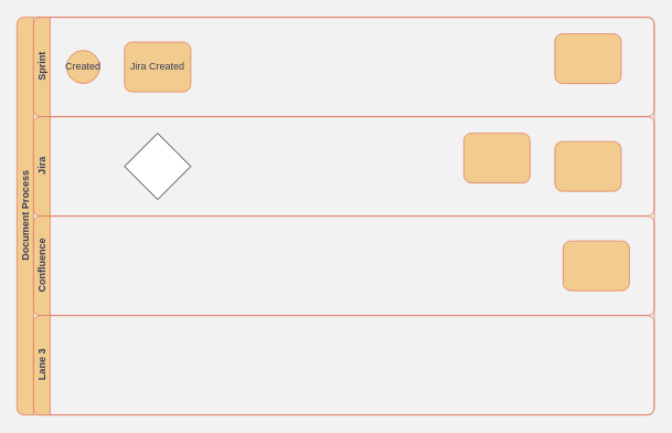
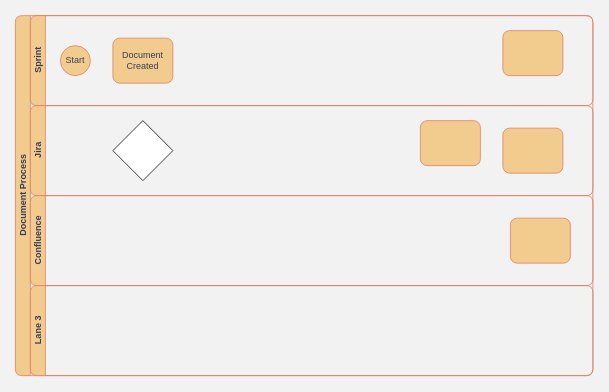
  <mxCell id="0" />
  <mxCell id="1" parent="0" />
  <mxCell id="2" value="Document Process" style="swimlane;html=1;childLayout=stackLayout;resizeParent=1;resizeParentMax=0;horizontal=0;startSize=20;horizontalStack=0;labelBackgroundColor=none;fillColor=#F2CC8F;strokeColor=#E07A5F;fontColor=#393C56;rounded=1;" parent="1" vertex="1"><mxGeometry x="20" y="20" width="770" height="480" as="geometry" /></mxCell>
  <mxCell id="3" value="Sprint" style="swimlane;html=1;startSize=20;horizontal=0;labelBackgroundColor=none;fillColor=#F2CC8F;strokeColor=#E07A5F;fontColor=#393C56;rounded=1;" parent="2" vertex="1"><mxGeometry x="20" width="750" height="120" as="geometry" /></mxCell>
- <mxCell id="4" value="Created" style="ellipse;whiteSpace=wrap;html=1;labelBackgroundColor=none;fillColor=#F2CC8F;strokeColor=#E07A5F;fontColor=#393C56;rounded=1;" parent="3" vertex="1"><mxGeometry x="40" y="40" width="40" height="40" as="geometry" /></mxCell>
- <mxCell id="5" value="Jira Created" style="rounded=1;whiteSpace=wrap;html=1;fontFamily=Helvetica;fontSize=12;fontColor=#393C56;align=center;labelBackgroundColor=none;fillColor=#F2CC8F;strokeColor=#E07A5F;" parent="3" vertex="1"><mxGeometry x="110" y="30" width="80" height="60" as="geometry" /></mxCell>
+ <mxCell id="4" value="Start" style="ellipse;whiteSpace=wrap;html=1;labelBackgroundColor=none;fillColor=#F2CC8F;strokeColor=#E07A5F;fontColor=#393C56;rounded=1;" parent="3" vertex="1"><mxGeometry x="40" y="40" width="40" height="40" as="geometry" /></mxCell>
+ <mxCell id="5" value="Document Created" style="rounded=1;whiteSpace=wrap;html=1;fontFamily=Helvetica;fontSize=12;fontColor=#393C56;align=center;labelBackgroundColor=none;fillColor=#F2CC8F;strokeColor=#E07A5F;" parent="3" vertex="1"><mxGeometry x="110" y="30" width="80" height="60" as="geometry" /></mxCell>
  <mxCell id="6" value="" style="rounded=1;whiteSpace=wrap;html=1;fontFamily=Helvetica;fontSize=12;fontColor=#393C56;align=center;labelBackgroundColor=none;fillColor=#F2CC8F;strokeColor=#E07A5F;" parent="3" vertex="1"><mxGeometry x="630" y="20" width="80" height="60" as="geometry" /></mxCell>
  <mxCell id="7" value="Jira" style="swimlane;html=1;startSize=20;horizontal=0;labelBackgroundColor=none;fillColor=#F2CC8F;strokeColor=#E07A5F;fontColor=#393C56;rounded=1;" vertex="1" parent="2"><mxGeometry x="20" y="120" width="750" height="120" as="geometry" /></mxCell>
  <mxCell id="8" value="" style="rounded=1;whiteSpace=wrap;html=1;fontFamily=Helvetica;fontSize=12;fontColor=#393C56;align=center;labelBackgroundColor=none;fillColor=#F2CC8F;strokeColor=#E07A5F;" vertex="1" parent="7"><mxGeometry x="630" y="30" width="80" height="60" as="geometry" /></mxCell>
  <mxCell id="9" value="" style="rounded=1;whiteSpace=wrap;html=1;fontFamily=Helvetica;fontSize=12;fontColor=#393C56;align=center;labelBackgroundColor=none;fillColor=#F2CC8F;strokeColor=#E07A5F;" parent="7" vertex="1"><mxGeometry x="520" y="20" width="80" height="60" as="geometry" /></mxCell>
  <mxCell id="10" value="" style="rhombus;whiteSpace=wrap;html=1;" vertex="1" parent="7"><mxGeometry x="110" y="20" width="80" height="80" as="geometry" /></mxCell>
  <mxCell id="11" value="Confluence" style="swimlane;html=1;startSize=20;horizontal=0;labelBackgroundColor=none;fillColor=#F2CC8F;strokeColor=#E07A5F;fontColor=#393C56;rounded=1;" parent="2" vertex="1"><mxGeometry x="20" y="240" width="750" height="120" as="geometry" /></mxCell>
  <mxCell id="12" value="" style="rounded=1;whiteSpace=wrap;html=1;fontFamily=Helvetica;fontSize=12;fontColor=#393C56;align=center;labelBackgroundColor=none;fillColor=#F2CC8F;strokeColor=#E07A5F;" parent="11" vertex="1"><mxGeometry x="640" y="30" width="80" height="60" as="geometry" /></mxCell>
  <mxCell id="13" value="Lane 3" style="swimlane;html=1;startSize=20;horizontal=0;labelBackgroundColor=none;fillColor=#F2CC8F;strokeColor=#E07A5F;fontColor=#393C56;rounded=1;" parent="2" vertex="1"><mxGeometry x="20" y="360" width="750" height="120" as="geometry" /></mxCell>
